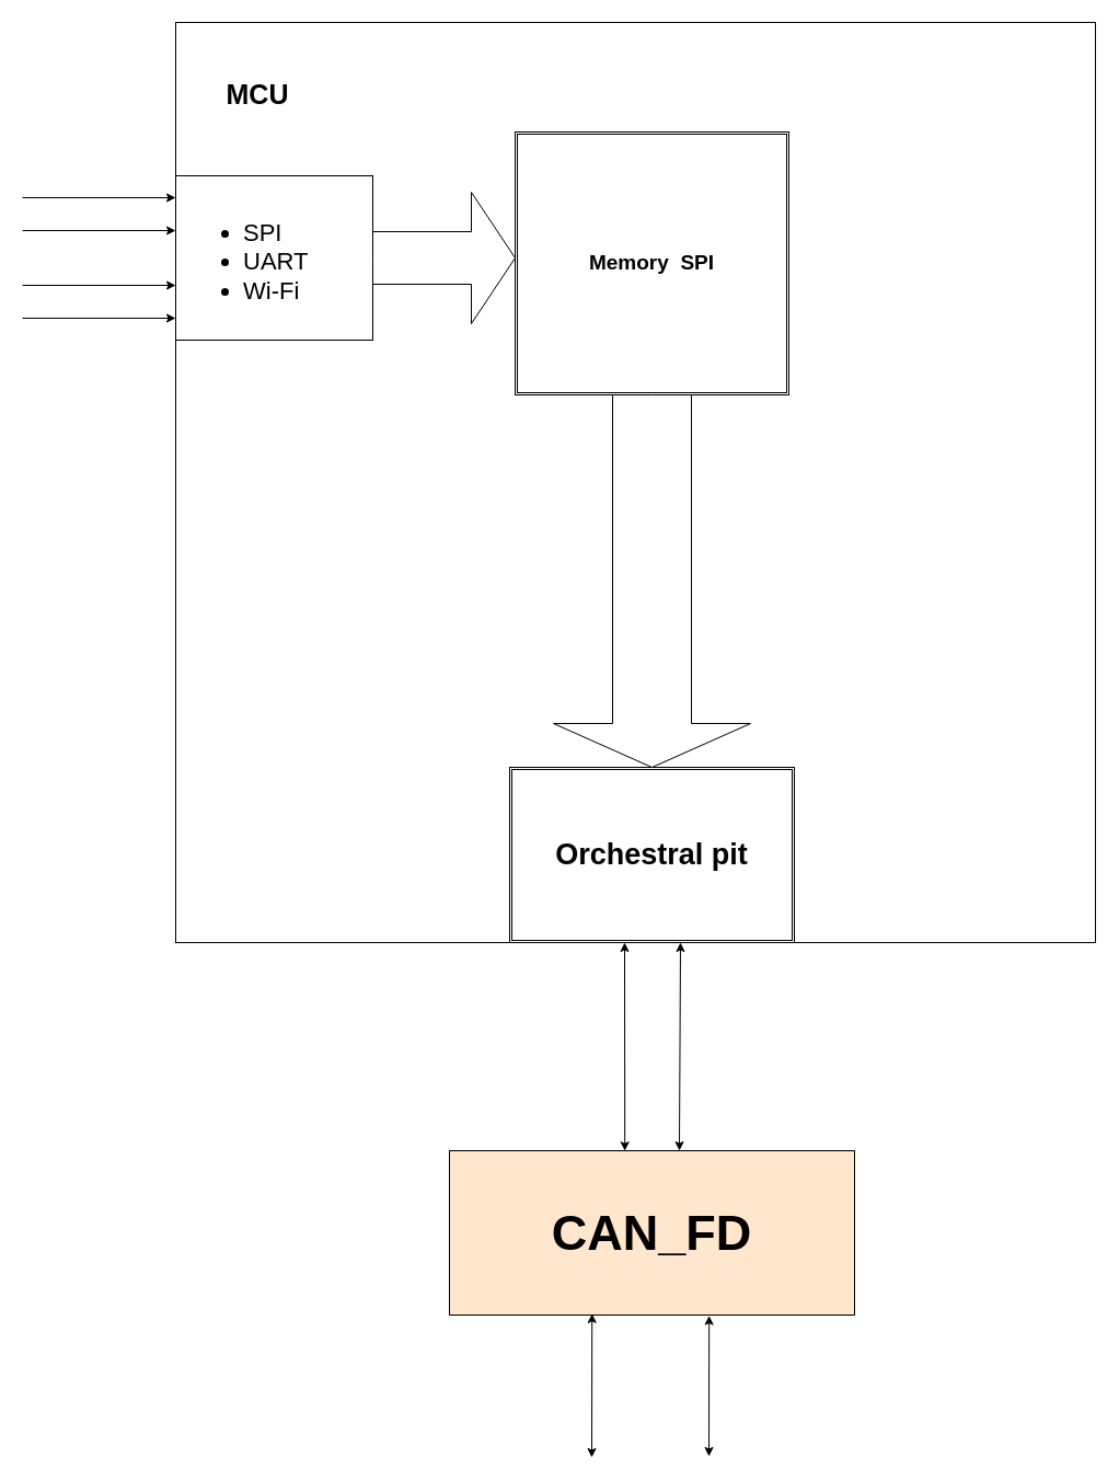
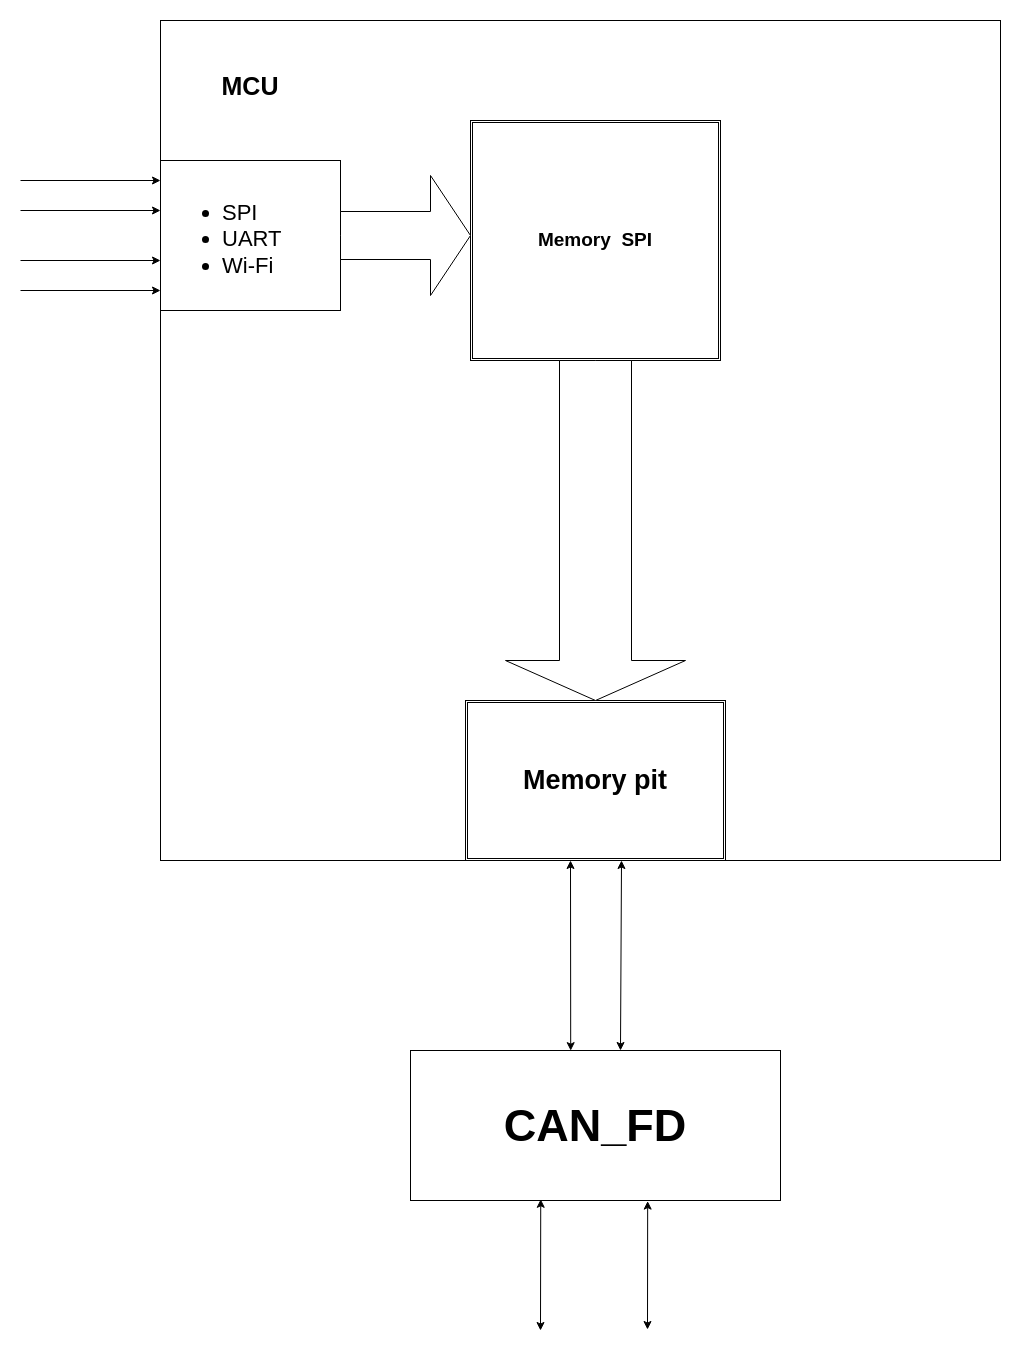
  <mxCell id="0" />
  <mxCell id="1" parent="0" />
  <mxCell id="2" value="" style="whiteSpace=wrap;html=1;aspect=fixed;" vertex="1" parent="1"><mxGeometry x="160" y="20" width="840" height="840" as="geometry" /></mxCell>
- <mxCell id="3" value="&lt;font style=&quot;font-size: 25px;&quot;&gt;&lt;b&gt;MCU&lt;/b&gt;&lt;/font&gt;" style="text;html=1;strokeColor=none;fillColor=none;align=center;verticalAlign=middle;whiteSpace=wrap;rounded=0;" vertex="1" parent="1"><mxGeometry x="205" y="70" width="60" height="30" as="geometry" /></mxCell>
+ <mxCell id="3" value="&lt;font style=&quot;font-size: 25px;&quot;&gt;&lt;b&gt;MCU&lt;/b&gt;&lt;/font&gt;" style="text;html=1;strokeColor=none;fillColor=none;align=center;verticalAlign=middle;whiteSpace=wrap;rounded=0;" vertex="1" parent="1"><mxGeometry x="220" y="70" width="60" height="30" as="geometry" /></mxCell>
  <mxCell id="4" value="" style="rounded=0;whiteSpace=wrap;html=1;" vertex="1" parent="1"><mxGeometry x="160" y="160" width="180" height="150" as="geometry" /></mxCell>
  <mxCell id="5" value="&lt;ul style=&quot;font-size: 22px;&quot;&gt;&lt;li&gt;SPI&lt;/li&gt;&lt;li&gt;UART&lt;/li&gt;&lt;li&gt;Wi-Fi&lt;/li&gt;&lt;/ul&gt;" style="text;strokeColor=none;fillColor=none;html=1;whiteSpace=wrap;verticalAlign=middle;overflow=hidden;" vertex="1" parent="1"><mxGeometry x="180" y="175" width="150" height="115" as="geometry" /></mxCell>
  <mxCell id="6" value="&lt;font style=&quot;font-size: 19px;&quot;&gt;&lt;b&gt;Memory&amp;nbsp; SPI&lt;/b&gt;&lt;/font&gt;" style="shape=ext;double=1;rounded=0;whiteSpace=wrap;html=1;" vertex="1" parent="1"><mxGeometry x="470" y="120" width="250" height="240" as="geometry" /></mxCell>
- <mxCell id="7" value="&lt;b&gt;&lt;font style=&quot;font-size: 27px;&quot;&gt;Orchestral pit&lt;/font&gt;&lt;/b&gt;" style="shape=ext;double=1;rounded=0;whiteSpace=wrap;html=1;" vertex="1" parent="1"><mxGeometry x="465" y="700" width="260" height="160" as="geometry" /></mxCell>
+ <mxCell id="7" value="&lt;b&gt;&lt;font style=&quot;font-size: 27px;&quot;&gt;Memory pit&lt;/font&gt;&lt;/b&gt;" style="shape=ext;double=1;rounded=0;whiteSpace=wrap;html=1;" vertex="1" parent="1"><mxGeometry x="465" y="700" width="260" height="160" as="geometry" /></mxCell>
  <mxCell id="8" value="" style="endArrow=classic;html=1;rounded=0;" edge="1" parent="1"><mxGeometry width="50" height="50" relative="1" as="geometry"><mxPoint x="20" y="260" as="sourcePoint" /><mxPoint x="160" y="260" as="targetPoint" /></mxGeometry></mxCell>
  <mxCell id="9" value="" style="endArrow=classic;html=1;rounded=0;" edge="1" parent="1"><mxGeometry width="50" height="50" relative="1" as="geometry"><mxPoint x="20" y="210" as="sourcePoint" /><mxPoint x="160" y="210" as="targetPoint" /></mxGeometry></mxCell>
  <mxCell id="10" value="" style="endArrow=classic;html=1;rounded=0;" edge="1" parent="1"><mxGeometry width="50" height="50" relative="1" as="geometry"><mxPoint x="20" y="180" as="sourcePoint" /><mxPoint x="160" y="180" as="targetPoint" /></mxGeometry></mxCell>
  <mxCell id="11" value="" style="endArrow=classic;html=1;rounded=0;" edge="1" parent="1"><mxGeometry width="50" height="50" relative="1" as="geometry"><mxPoint x="20" y="290" as="sourcePoint" /><mxPoint x="160" y="290" as="targetPoint" /></mxGeometry></mxCell>
  <mxCell id="12" value="" style="html=1;shadow=0;dashed=0;align=center;verticalAlign=middle;shape=mxgraph.arrows2.arrow;dy=0.6;dx=40;notch=0;" vertex="1" parent="1"><mxGeometry x="340" y="175" width="130" height="120" as="geometry" /></mxCell>
  <mxCell id="13" value="" style="html=1;shadow=0;dashed=0;align=center;verticalAlign=middle;shape=mxgraph.arrows2.arrow;dy=0.6;dx=40;direction=south;notch=0;" vertex="1" parent="1"><mxGeometry x="505" y="360" width="180" height="340" as="geometry" /></mxCell>
- <mxCell id="14" value="&lt;b&gt;&lt;font style=&quot;font-size: 45px;&quot;&gt;CAN_FD&lt;/font&gt;&lt;/b&gt;" style="rounded=0;whiteSpace=wrap;html=1;fillColor=#ffe6cc;" vertex="1" parent="1"><mxGeometry x="410" y="1050" width="370" height="150" as="geometry" /></mxCell>
+ <mxCell id="14" value="&lt;b&gt;&lt;font style=&quot;font-size: 45px;&quot;&gt;CAN_FD&lt;/font&gt;&lt;/b&gt;" style="rounded=0;whiteSpace=wrap;html=1;" vertex="1" parent="1"><mxGeometry x="410" y="1050" width="370" height="150" as="geometry" /></mxCell>
  <mxCell id="15" value="" style="endArrow=classic;startArrow=classic;html=1;rounded=0;exitX=0.433;exitY=0.001;exitDx=0;exitDy=0;exitPerimeter=0;" edge="1" parent="1" source="14"><mxGeometry width="50" height="50" relative="1" as="geometry"><mxPoint x="450" y="1080" as="sourcePoint" /><mxPoint x="570" y="860" as="targetPoint" /></mxGeometry></mxCell>
  <mxCell id="16" value="" style="endArrow=classic;startArrow=classic;html=1;rounded=0;entryX=0.449;entryY=1.005;entryDx=0;entryDy=0;entryPerimeter=0;exitX=0.461;exitY=0.004;exitDx=0;exitDy=0;exitPerimeter=0;" edge="1" parent="1"><mxGeometry width="50" height="50" relative="1" as="geometry"><mxPoint x="620" y="1050" as="sourcePoint" /><mxPoint x="621" y="860" as="targetPoint" /></mxGeometry></mxCell>
  <mxCell id="17" value="" style="endArrow=classic;startArrow=classic;html=1;rounded=0;entryX=0.352;entryY=0.992;entryDx=0;entryDy=0;entryPerimeter=0;" edge="1" parent="1" target="14"><mxGeometry width="50" height="50" relative="1" as="geometry"><mxPoint x="540" y="1330" as="sourcePoint" /><mxPoint x="590" y="1230" as="targetPoint" /></mxGeometry></mxCell>
  <mxCell id="18" value="" style="endArrow=classic;startArrow=classic;html=1;rounded=0;entryX=0.641;entryY=1.004;entryDx=0;entryDy=0;entryPerimeter=0;" edge="1" parent="1" target="14"><mxGeometry width="50" height="50" relative="1" as="geometry"><mxPoint x="647" y="1329" as="sourcePoint" /><mxPoint x="646" y="1200" as="targetPoint" /></mxGeometry></mxCell>
